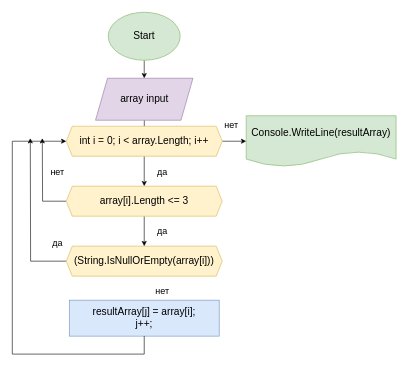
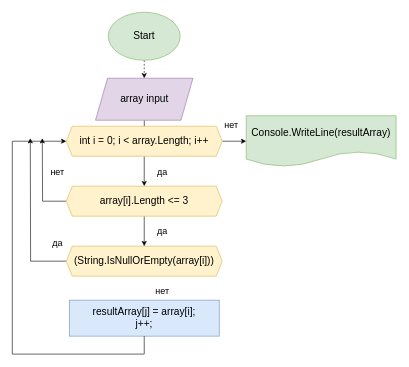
  <mxCell id="0" />
  <mxCell id="1" parent="0" />
- <mxCell id="2" style="edgeStyle=orthogonalEdgeStyle;rounded=0;orthogonalLoop=1;jettySize=auto;html=1;exitX=0.5;exitY=1;exitDx=0;exitDy=0;entryX=0.5;entryY=0;entryDx=0;entryDy=0;" edge="1" parent="1" source="3" target="5"><mxGeometry relative="1" as="geometry" /></mxCell>
+ <mxCell id="2" style="edgeStyle=orthogonalEdgeStyle;rounded=0;orthogonalLoop=1;jettySize=auto;html=1;exitX=0.5;exitY=1;exitDx=0;exitDy=0;entryX=0.5;entryY=0;entryDx=0;entryDy=0;dashed=1;" edge="1" parent="1" source="3" target="5"><mxGeometry relative="1" as="geometry" /></mxCell>
  <mxCell id="3" value="&lt;font style=&quot;font-size: 17px;&quot;&gt;Start&lt;/font&gt;" style="ellipse;whiteSpace=wrap;html=1;fillColor=#d5e8d4;strokeColor=#82b366;" vertex="1" parent="1"><mxGeometry x="180" y="20" width="120" height="80" as="geometry" /></mxCell>
  <mxCell id="4" style="edgeStyle=orthogonalEdgeStyle;rounded=0;orthogonalLoop=1;jettySize=auto;html=1;" edge="1" parent="1" source="5" target="8"><mxGeometry relative="1" as="geometry" /></mxCell>
  <mxCell id="5" value="array input" style="shape=parallelogram;perimeter=parallelogramPerimeter;whiteSpace=wrap;html=1;fixedSize=1;fontSize=17;fillColor=#e1d5e7;strokeColor=#9673a6;" vertex="1" parent="1"><mxGeometry x="158.75" y="130" width="162.5" height="70" as="geometry" /></mxCell>
  <mxCell id="6" style="edgeStyle=orthogonalEdgeStyle;rounded=0;orthogonalLoop=1;jettySize=auto;html=1;fontFamily=Helvetica;fontSize=17;fontColor=default;entryX=0;entryY=0.5;entryDx=0;entryDy=0;" edge="1" parent="1" source="8" target="10"><mxGeometry relative="1" as="geometry"><mxPoint x="440" y="235" as="targetPoint" /></mxGeometry></mxCell>
  <mxCell id="7" style="edgeStyle=orthogonalEdgeStyle;rounded=0;orthogonalLoop=1;jettySize=auto;html=1;entryX=0.5;entryY=0;entryDx=0;entryDy=0;fontFamily=Helvetica;fontSize=17;fontColor=default;" edge="1" parent="1" source="8" target="20"><mxGeometry relative="1" as="geometry" /></mxCell>
  <mxCell id="8" value="int i = 0; i &lt; array.Length; i++" style="shape=hexagon;perimeter=hexagonPerimeter2;whiteSpace=wrap;fixedSize=1;fontSize=17;fillColor=#fff2cc;strokeColor=#d6b656;size=10;" vertex="1" parent="1"><mxGeometry x="110" y="210" width="260" height="50" as="geometry" /></mxCell>
  <mxCell id="9" value="&lt;font style=&quot;font-size: 15px;&quot;&gt;нет&lt;/font&gt;" style="text;html=1;align=center;verticalAlign=middle;resizable=0;points=[];autosize=1;strokeColor=none;fillColor=none;" vertex="1" parent="1"><mxGeometry x="360" y="192.5" width="50" height="30" as="geometry" /></mxCell>
  <mxCell id="10" value="Console.WriteLine(resultArray)" style="shape=document;whiteSpace=wrap;boundedLbl=1;fillColor=#d5e8d4;strokeColor=#82b366;fontSize=17;" vertex="1" parent="1"><mxGeometry x="410" y="192.5" width="250" height="85" as="geometry" /></mxCell>
  <mxCell id="11" value="resultArray[j] = array[i];&#10;j++;" style="rounded=0;whiteSpace=wrap;fontSize=17;fillColor=#dae8fc;strokeColor=#6c8ebf;" vertex="1" parent="1"><mxGeometry x="115" y="500" width="250" height="60" as="geometry" /></mxCell>
  <mxCell id="12" value="&lt;font style=&quot;font-size: 15px;&quot;&gt;да&lt;/font&gt;" style="text;html=1;align=center;verticalAlign=middle;resizable=0;points=[];autosize=1;strokeColor=none;fillColor=none;" vertex="1" parent="1"><mxGeometry x="250" y="270" width="40" height="30" as="geometry" /></mxCell>
  <mxCell id="13" style="edgeStyle=orthogonalEdgeStyle;rounded=0;orthogonalLoop=1;jettySize=auto;html=1;exitX=0.5;exitY=1;exitDx=0;exitDy=0;entryX=0;entryY=0.5;entryDx=0;entryDy=0;" edge="1" parent="1" source="11" target="8"><mxGeometry relative="1" as="geometry"><Array as="points"><mxPoint x="240" y="590" /><mxPoint x="20" y="590" /><mxPoint x="20" y="235" /></Array><mxPoint x="160" y="510" as="sourcePoint" /><mxPoint x="60" y="230" as="targetPoint" /></mxGeometry></mxCell>
  <mxCell id="14" style="edgeStyle=orthogonalEdgeStyle;rounded=0;orthogonalLoop=1;jettySize=auto;html=1;fontFamily=Helvetica;fontSize=17;fontColor=default;" edge="1" parent="1" source="15"><mxGeometry relative="1" as="geometry"><mxPoint x="50" y="230" as="targetPoint" /></mxGeometry></mxCell>
  <mxCell id="15" value="(String.IsNullOrEmpty(array[i]))" style="shape=hexagon;perimeter=hexagonPerimeter2;whiteSpace=wrap;fixedSize=1;fontSize=17;fillColor=#fff2cc;strokeColor=#d6b656;size=10;" vertex="1" parent="1"><mxGeometry x="110" y="410" width="260" height="50" as="geometry" /></mxCell>
  <mxCell id="16" value="&lt;font style=&quot;font-size: 15px;&quot;&gt;нет&lt;/font&gt;" style="text;html=1;align=center;verticalAlign=middle;resizable=0;points=[];autosize=1;strokeColor=none;fillColor=none;" vertex="1" parent="1"><mxGeometry x="245" y="470" width="50" height="30" as="geometry" /></mxCell>
  <mxCell id="17" value="&lt;font style=&quot;font-size: 15px;&quot;&gt;да&lt;/font&gt;" style="text;html=1;align=center;verticalAlign=middle;resizable=0;points=[];autosize=1;strokeColor=none;fillColor=none;" vertex="1" parent="1"><mxGeometry x="75" y="390" width="40" height="30" as="geometry" /></mxCell>
  <mxCell id="18" style="edgeStyle=orthogonalEdgeStyle;rounded=0;orthogonalLoop=1;jettySize=auto;html=1;entryX=0.5;entryY=0;entryDx=0;entryDy=0;fontFamily=Helvetica;fontSize=17;fontColor=default;" edge="1" parent="1" source="20" target="15"><mxGeometry relative="1" as="geometry" /></mxCell>
  <mxCell id="19" style="edgeStyle=orthogonalEdgeStyle;rounded=0;orthogonalLoop=1;jettySize=auto;html=1;fontFamily=Helvetica;fontSize=17;fontColor=default;" edge="1" parent="1" source="20"><mxGeometry relative="1" as="geometry"><mxPoint x="70" y="230" as="targetPoint" /></mxGeometry></mxCell>
  <mxCell id="20" value="array[i].Length &lt;= 3" style="shape=hexagon;perimeter=hexagonPerimeter2;whiteSpace=wrap;fixedSize=1;fontSize=17;fillColor=#fff2cc;strokeColor=#d6b656;size=10;" vertex="1" parent="1"><mxGeometry x="110" y="310" width="260" height="50" as="geometry" /></mxCell>
  <mxCell id="21" value="&lt;font style=&quot;font-size: 15px;&quot;&gt;да&lt;/font&gt;" style="text;html=1;align=center;verticalAlign=middle;resizable=0;points=[];autosize=1;strokeColor=none;fillColor=none;" vertex="1" parent="1"><mxGeometry x="250" y="370" width="40" height="30" as="geometry" /></mxCell>
  <mxCell id="22" value="&lt;font style=&quot;font-size: 15px;&quot;&gt;нет&lt;/font&gt;" style="text;html=1;align=center;verticalAlign=middle;resizable=0;points=[];autosize=1;strokeColor=none;fillColor=none;" vertex="1" parent="1"><mxGeometry x="70" y="270" width="50" height="30" as="geometry" /></mxCell>
